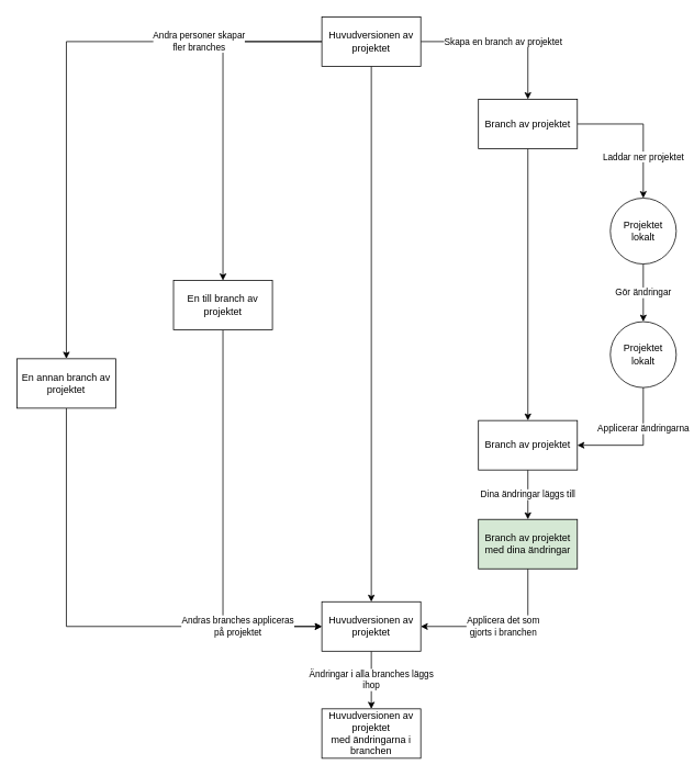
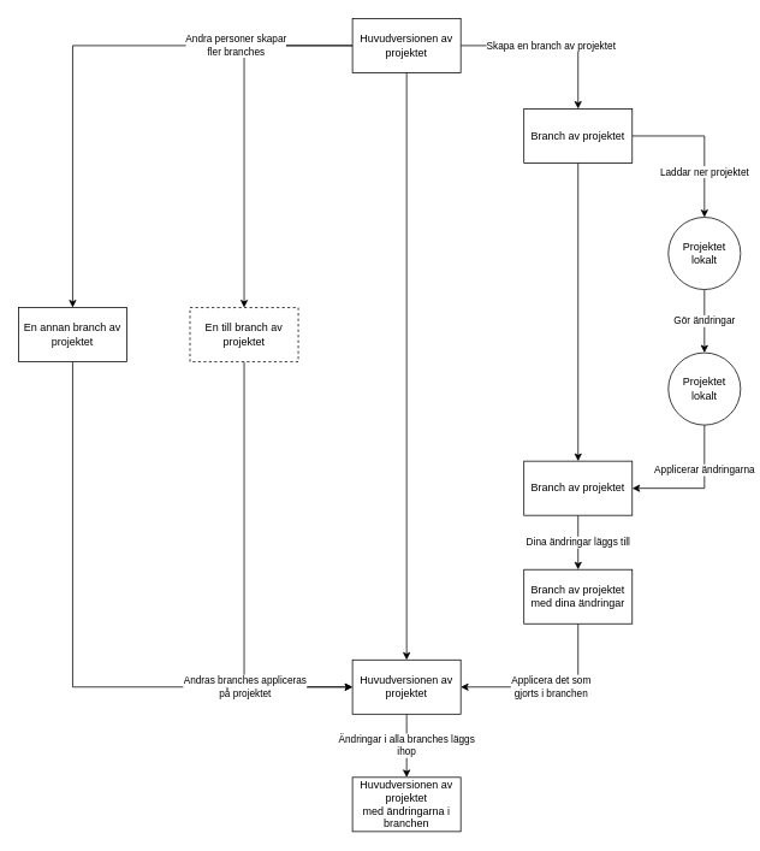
  <mxCell id="0" />
  <mxCell id="1" parent="0" />
  <mxCell id="2" value="Laddar ner projektet" style="edgeStyle=orthogonalEdgeStyle;rounded=0;orthogonalLoop=1;jettySize=auto;html=1;" edge="1" parent="1" source="4" target="6"><mxGeometry x="0.412" relative="1" as="geometry"><Array as="points"><mxPoint x="780" y="150" /></Array><mxPoint as="offset" /></mxGeometry></mxCell>
  <mxCell id="3" style="edgeStyle=orthogonalEdgeStyle;rounded=0;orthogonalLoop=1;jettySize=auto;html=1;exitX=0.5;exitY=1;exitDx=0;exitDy=0;entryX=0.5;entryY=0;entryDx=0;entryDy=0;" edge="1" parent="1" source="4" target="10"><mxGeometry relative="1" as="geometry" /></mxCell>
  <mxCell id="4" value="Branch av projektet" style="rounded=0;whiteSpace=wrap;html=1;" vertex="1" parent="1"><mxGeometry x="580" y="120" width="120" height="60" as="geometry" /></mxCell>
  <mxCell id="5" value="Gör ändringar" style="edgeStyle=orthogonalEdgeStyle;rounded=0;orthogonalLoop=1;jettySize=auto;html=1;" edge="1" parent="1" source="6" target="8"><mxGeometry relative="1" as="geometry" /></mxCell>
  <mxCell id="6" value="Projektet lokalt" style="ellipse;whiteSpace=wrap;html=1;aspect=fixed;" vertex="1" parent="1"><mxGeometry x="740" y="240" width="80" height="80" as="geometry" /></mxCell>
  <mxCell id="7" value="Applicerar ändringarna" style="edgeStyle=orthogonalEdgeStyle;rounded=0;orthogonalLoop=1;jettySize=auto;html=1;entryX=1;entryY=0.5;entryDx=0;entryDy=0;" edge="1" parent="1" source="8" target="10"><mxGeometry x="-0.333" relative="1" as="geometry"><Array as="points"><mxPoint x="780" y="540" /></Array><mxPoint as="offset" /></mxGeometry></mxCell>
  <mxCell id="8" value="Projektet lokalt" style="ellipse;whiteSpace=wrap;html=1;aspect=fixed;" vertex="1" parent="1"><mxGeometry x="740" y="390" width="80" height="80" as="geometry" /></mxCell>
  <mxCell id="9" value="Dina ändringar läggs till" style="edgeStyle=orthogonalEdgeStyle;rounded=0;orthogonalLoop=1;jettySize=auto;html=1;exitX=0.5;exitY=1;exitDx=0;exitDy=0;" edge="1" parent="1" source="10" target="12"><mxGeometry relative="1" as="geometry" /></mxCell>
  <mxCell id="10" value="Branch av projektet" style="rounded=0;whiteSpace=wrap;html=1;" vertex="1" parent="1"><mxGeometry x="580" y="510" width="120" height="60" as="geometry" /></mxCell>
  <mxCell id="11" value="Applicera det som&lt;br&gt;gjorts i branchen" style="edgeStyle=orthogonalEdgeStyle;rounded=0;orthogonalLoop=1;jettySize=auto;html=1;entryX=1;entryY=0.5;entryDx=0;entryDy=0;" edge="1" parent="1" source="12" target="19"><mxGeometry relative="1" as="geometry"><Array as="points"><mxPoint x="640" y="760" /></Array></mxGeometry></mxCell>
- <mxCell id="12" value="Branch av projektet&lt;br&gt;med dina ändringar" style="rounded=0;whiteSpace=wrap;html=1;fillColor=#d5e8d4;" vertex="1" parent="1"><mxGeometry x="580" y="630" width="120" height="60" as="geometry" /></mxCell>
+ <mxCell id="12" value="Branch av projektet&lt;br&gt;med dina ändringar" style="rounded=0;whiteSpace=wrap;html=1;" vertex="1" parent="1"><mxGeometry x="580" y="630" width="120" height="60" as="geometry" /></mxCell>
  <mxCell id="13" value="Skapa en branch av projektet" style="edgeStyle=orthogonalEdgeStyle;rounded=0;orthogonalLoop=1;jettySize=auto;html=1;entryX=0.5;entryY=0;entryDx=0;entryDy=0;" edge="1" parent="1" source="17" target="4"><mxGeometry relative="1" as="geometry" /></mxCell>
  <mxCell id="14" style="edgeStyle=orthogonalEdgeStyle;rounded=0;orthogonalLoop=1;jettySize=auto;html=1;entryX=0.5;entryY=0;entryDx=0;entryDy=0;" edge="1" parent="1" source="17" target="19"><mxGeometry relative="1" as="geometry" /></mxCell>
  <mxCell id="15" style="edgeStyle=orthogonalEdgeStyle;rounded=0;orthogonalLoop=1;jettySize=auto;html=1;entryX=0.5;entryY=0;entryDx=0;entryDy=0;" edge="1" parent="1" source="17" target="22"><mxGeometry relative="1" as="geometry" /></mxCell>
  <mxCell id="16" value="&lt;div&gt;Andra personer skapar&lt;/div&gt;&lt;div&gt;fler branches&lt;br&gt;&lt;/div&gt;" style="edgeStyle=orthogonalEdgeStyle;rounded=0;orthogonalLoop=1;jettySize=auto;html=1;entryX=0.5;entryY=0;entryDx=0;entryDy=0;" edge="1" parent="1" source="17" target="24"><mxGeometry x="-0.567" relative="1" as="geometry"><mxPoint x="1" as="offset" /></mxGeometry></mxCell>
  <mxCell id="17" value="Huvudversionen av projektet" style="rounded=0;whiteSpace=wrap;html=1;" vertex="1" parent="1"><mxGeometry x="390" y="20" width="120" height="60" as="geometry" /></mxCell>
  <mxCell id="18" value="Ändringar i alla branches läggs&lt;br&gt;ihop" style="edgeStyle=orthogonalEdgeStyle;rounded=0;orthogonalLoop=1;jettySize=auto;html=1;entryX=0.5;entryY=0;entryDx=0;entryDy=0;" edge="1" parent="1" source="19" target="20"><mxGeometry relative="1" as="geometry" /></mxCell>
  <mxCell id="19" value="Huvudversionen av projektet" style="rounded=0;whiteSpace=wrap;html=1;" vertex="1" parent="1"><mxGeometry x="390" y="730" width="120" height="60" as="geometry" /></mxCell>
  <mxCell id="20" value="&lt;div&gt;Huvudversionen av projektet&lt;/div&gt;&lt;div&gt;med ändringarna i branchen&lt;br&gt;&lt;/div&gt;" style="rounded=0;whiteSpace=wrap;html=1;" vertex="1" parent="1"><mxGeometry x="390" y="860" width="120" height="60" as="geometry" /></mxCell>
  <mxCell id="21" style="edgeStyle=orthogonalEdgeStyle;rounded=0;orthogonalLoop=1;jettySize=auto;html=1;entryX=0;entryY=0.5;entryDx=0;entryDy=0;" edge="1" parent="1" source="22" target="19"><mxGeometry relative="1" as="geometry"><Array as="points"><mxPoint x="270" y="760" /></Array></mxGeometry></mxCell>
- <mxCell id="22" value="En till branch av projektet" style="rounded=0;whiteSpace=wrap;html=1;" vertex="1" parent="1"><mxGeometry x="210" y="340" width="120" height="60" as="geometry" /></mxCell>
+ <mxCell id="22" value="En till branch av projektet" style="rounded=0;whiteSpace=wrap;html=1;dashed=1;" vertex="1" parent="1"><mxGeometry x="210" y="340" width="120" height="60" as="geometry" /></mxCell>
  <mxCell id="23" value="Andras branches appliceras&lt;br&gt;på projektet" style="edgeStyle=orthogonalEdgeStyle;rounded=0;orthogonalLoop=1;jettySize=auto;html=1;entryX=0;entryY=0.5;entryDx=0;entryDy=0;" edge="1" parent="1" source="24" target="19"><mxGeometry x="0.642" relative="1" as="geometry"><Array as="points"><mxPoint x="80" y="760" /></Array><mxPoint x="1" as="offset" /></mxGeometry></mxCell>
- <mxCell id="24" value="En annan branch av projektet" style="rounded=0;whiteSpace=wrap;html=1;" vertex="1" parent="1"><mxGeometry x="20" y="435" width="120" height="60" as="geometry" /></mxCell>
+ <mxCell id="24" value="En annan branch av projektet" style="rounded=0;whiteSpace=wrap;html=1;" vertex="1" parent="1"><mxGeometry x="20" y="340" width="120" height="60" as="geometry" /></mxCell>
